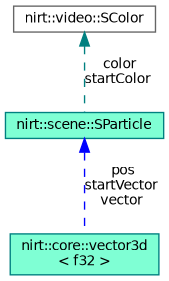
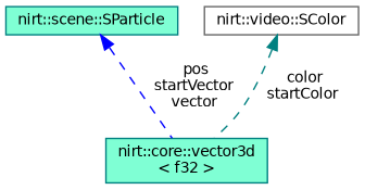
  digraph {
    fontname="DejaVu Sans"
    node [color=teal fillcolor=aquamarine fontname="DejaVu Sans" fontsize=10 shape=record style=filled]
    edge [dir=back fontname="DejaVu Sans" fontsize=10 labelfontname=Helvetica labelfontsize=10 style=dashed]
    n1 [fontcolor=black height=0.2 label="nirt::scene::SParticle" width=0.4]
    n2 [height=0.2 label="nirt::core::vector3d\l\< f32 \>" width=0.4]
    n3 [color=gray40 fillcolor=white height=0.2 label="nirt::video::SColor" width=0.4]
    n1 -> n2 [color=blue label=" pos\nstartVector\nvector"]
-   n3 -> n1 [color=teal label=" color\nstartColor"]
+   n3 -> n2 [color=teal label=" color\nstartColor"]
  }
